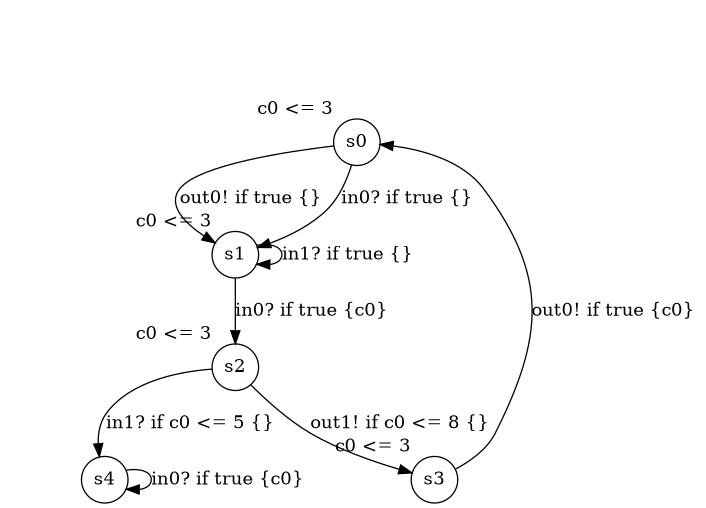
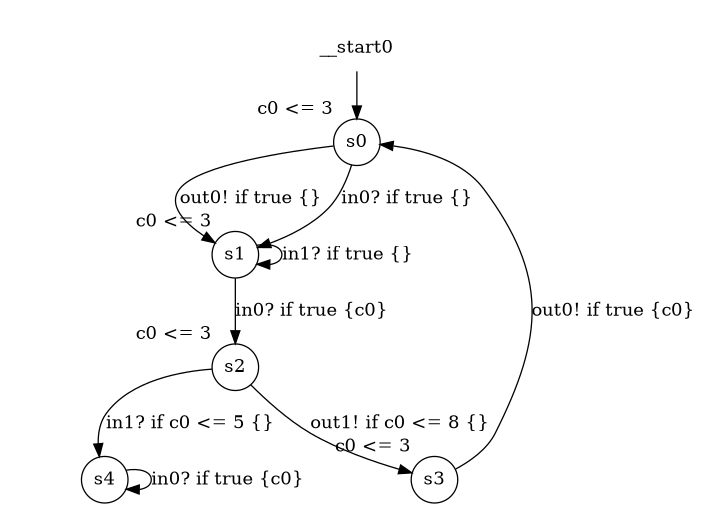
  digraph {
    node [shape=circle margin=0 xlabel="c0 <= 3"]
+   __start0 [shape=none margin="" xlabel=""]
    n2 [label=s0]
    n3 [label=s1]
    n4 [label=s2]
    n5 [label=s3]
    n6 [label=s4 xlabel=""]
+   __start0 -> n2
    n2 -> n3 [label="out0! if true {} "]
    n2 -> n3 [label="in0? if true {} "]
    n3 -> n3 [label="in1? if true {} "]
    n3 -> n4 [label="in0? if true {c0} "]
    n4 -> n5 [label="out1! if c0 <= 8 {} "]
    n4 -> n6 [label="in1? if c0 <= 5 {} "]
    n5 -> n2 [label="out0! if true {c0} "]
    n6 -> n6 [label="in0? if true {c0} "]
  }
